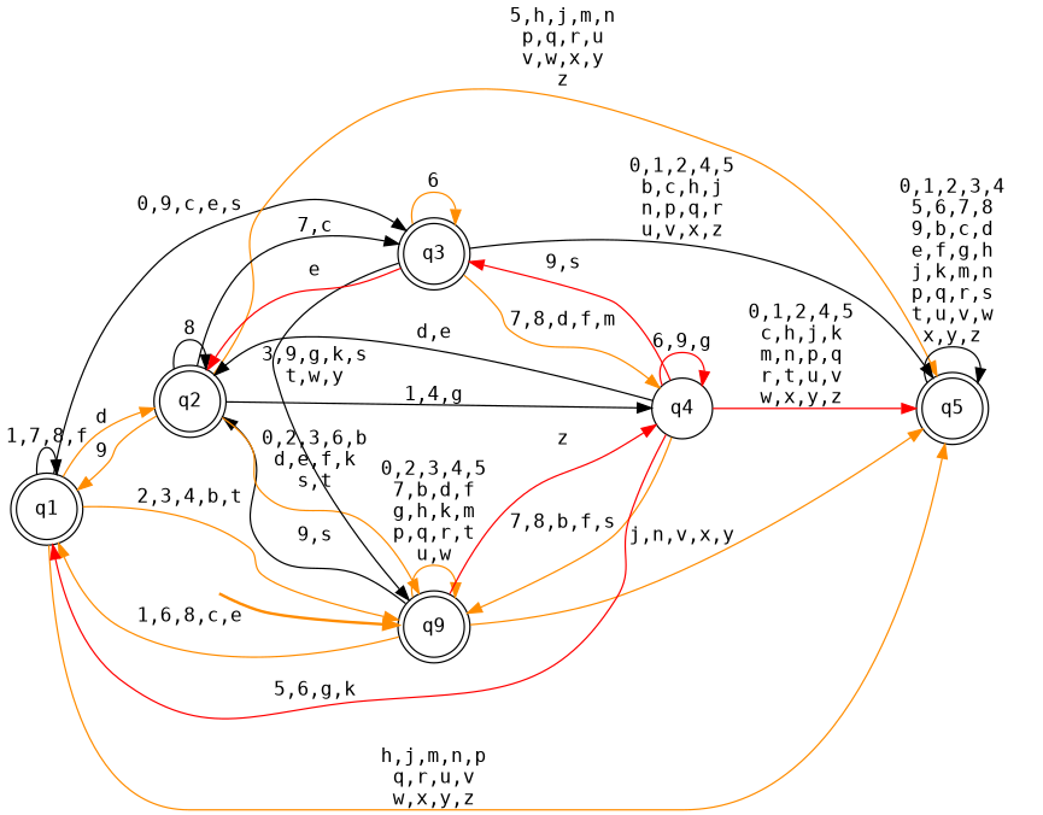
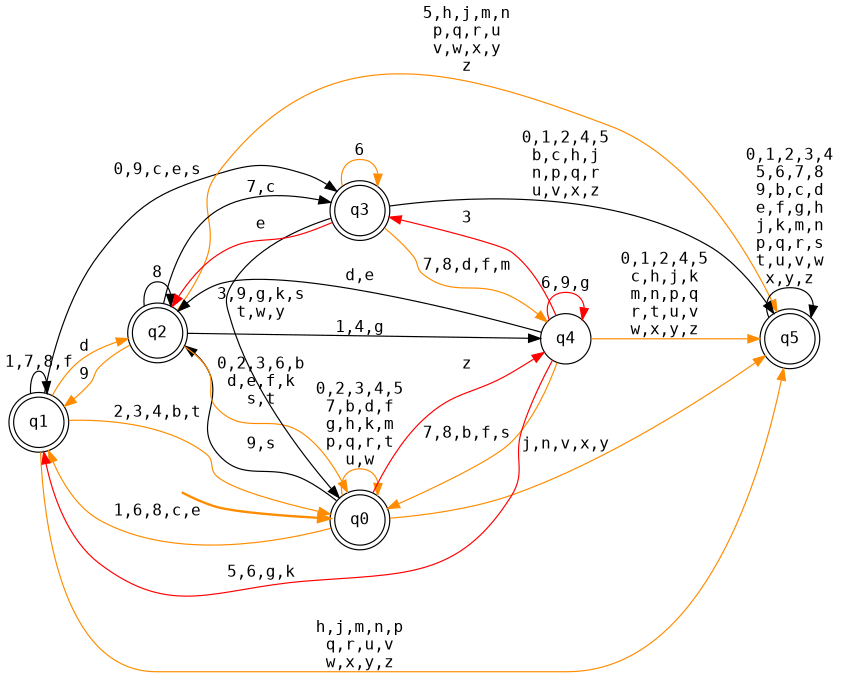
  digraph {
    fontname="DejaVu Sans Mono"
    rankdir=LR
    node [fontname="DejaVu Sans Mono" shape=doublecircle style="rounded,filled" color=black fillcolor=white]
    edge [color=darkorange fontname="DejaVu Sans Mono"]
    __start0 [height=0 shape=none style=invis width=0 color="" fillcolor=""]
-   n2 [label=q9]
+   n2 [label=q0]
    n3 [label=q1]
    n4 [label=q2]
    n5 [label=q4 shape=circle style=filled]
    n6 [label=q5 style=filled]
    n7 [label=q3]
    subgraph cluster_1 {
      nodesep=0.15
      ranksep=0.15
      style=invis
      __start0
      n2
    }
    __start0 -> n2 [penwidth=2]
    n2 -> n2 [label="0,2,3,4,5\n7,b,d,f\ng,h,k,m\np,q,r,t\nu,w"]
    n2 -> n3 [label="1,6,8,c,e"]
    n2 -> n4 [color=black label="9,s"]
    n2 -> n5 [color=red label=z]
    n2 -> n6 [label="j,n,v,x,y"]
    n3 -> n2 [label="2,3,4,b,t"]
    n3 -> n3 [color=black label="1,7,8,f"]
    n3 -> n4 [label=d]
    n3 -> n6 [label="h,j,m,n,p\nq,r,u,v\nw,x,y,z"]
    n3 -> n7 [color=black label="0,9,c,e,s"]
    n4 -> n2 [label="0,2,3,6,b\nd,e,f,k\ns,t"]
    n4 -> n3 [label=9]
    n4 -> n4 [color=black label=8]
    n4 -> n5 [color=black label="1,4,g"]
    n4 -> n6 [label="5,h,j,m,n\np,q,r,u\nv,w,x,y\nz"]
    n4 -> n7 [color=black label="7,c"]
    n5 -> n2 [label="7,8,b,f,s"]
    n5 -> n3 [color=red label="5,6,g,k"]
    n5 -> n4 [color=black label="d,e"]
    n5 -> n5 [color=red label="6,9,g"]
-   n5 -> n6 [color=red label="0,1,2,4,5\nc,h,j,k\nm,n,p,q\nr,t,u,v\nw,x,y,z"]
-   n5 -> n7 [color=red label="9,s"]
+   n5 -> n6 [label="0,1,2,4,5\nc,h,j,k\nm,n,p,q\nr,t,u,v\nw,x,y,z"]
+   n5 -> n7 [color=red label=3]
    n6 -> n6 [color=black label="0,1,2,3,4\n5,6,7,8\n9,b,c,d\ne,f,g,h\nj,k,m,n\np,q,r,s\nt,u,v,w\nx,y,z"]
    n7 -> n2 [color=black label="3,9,g,k,s\nt,w,y"]
    n7 -> n4 [color=red label=e]
    n7 -> n5 [label="7,8,d,f,m"]
    n7 -> n6 [color=black label="0,1,2,4,5\nb,c,h,j\nn,p,q,r\nu,v,x,z"]
    n7 -> n7 [label=6]
  }
